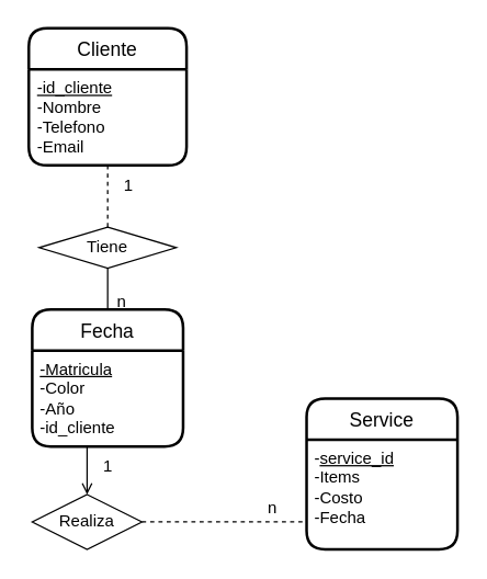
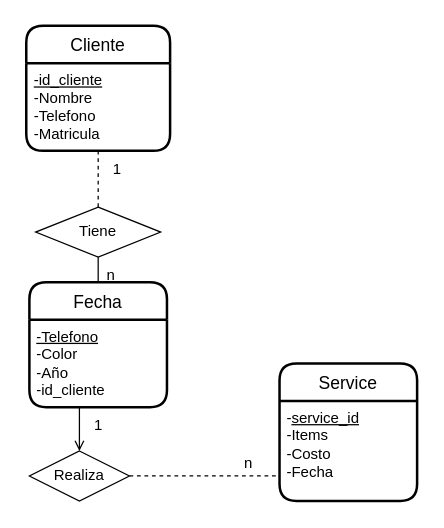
  <mxCell id="0" />
  <mxCell id="1" parent="0" />
  <mxCell id="2" style="edgeStyle=orthogonalEdgeStyle;rounded=0;orthogonalLoop=1;jettySize=auto;html=1;entryX=0.5;entryY=0;entryDx=0;entryDy=0;endArrow=none;endFill=0;exitX=0.5;exitY=1;exitDx=0;exitDy=0;dashed=1;" edge="1" parent="1" source="9" target="5"><mxGeometry relative="1" as="geometry"><mxPoint x="63" y="125" as="sourcePoint" /></mxGeometry></mxCell>
  <mxCell id="3" style="edgeStyle=orthogonalEdgeStyle;rounded=0;orthogonalLoop=1;jettySize=auto;html=1;entryX=0.5;entryY=0;entryDx=0;entryDy=0;endArrow=open;endFill=0;exitX=0.5;exitY=1;exitDx=0;exitDy=0;" edge="1" parent="1" source="11" target="7"><mxGeometry relative="1" as="geometry"><mxPoint x="63" y="295" as="sourcePoint" /></mxGeometry></mxCell>
  <mxCell id="4" style="edgeStyle=orthogonalEdgeStyle;rounded=0;orthogonalLoop=1;jettySize=auto;html=1;entryX=0.5;entryY=0;entryDx=0;entryDy=0;endArrow=none;endFill=0;" edge="1" parent="1" source="5" target="10"><mxGeometry relative="1" as="geometry"><mxPoint x="63" y="265" as="targetPoint" /></mxGeometry></mxCell>
- <mxCell id="5" value="Tiene" style="shape=rhombus;perimeter=rhombusPerimeter;whiteSpace=wrap;html=1;align=center;" vertex="1" parent="1"><mxGeometry x="28" y="165" width="100" height="30" as="geometry" /></mxCell>
+ <mxCell id="5" value="Tiene" style="shape=rhombus;perimeter=rhombusPerimeter;whiteSpace=wrap;html=1;align=center;" vertex="1" parent="1"><mxGeometry x="28" y="165" width="100" height="40" as="geometry" /></mxCell>
  <mxCell id="6" style="edgeStyle=orthogonalEdgeStyle;rounded=0;orthogonalLoop=1;jettySize=auto;html=1;entryX=0;entryY=0.75;entryDx=0;entryDy=0;endArrow=none;endFill=0;dashed=1;" edge="1" parent="1" source="7" target="17"><mxGeometry relative="1" as="geometry" /></mxCell>
  <mxCell id="7" value="Realiza" style="shape=rhombus;perimeter=rhombusPerimeter;whiteSpace=wrap;html=1;align=center;" vertex="1" parent="1"><mxGeometry x="23" y="360" width="80" height="40" as="geometry" /></mxCell>
  <mxCell id="8" value="Cliente" style="swimlane;childLayout=stackLayout;horizontal=1;startSize=30;horizontalStack=0;rounded=1;fontSize=14;fontStyle=0;strokeWidth=2;resizeParent=0;resizeLast=1;shadow=0;dashed=0;align=center;" vertex="1" parent="1"><mxGeometry x="20.5" y="20" width="115" height="100" as="geometry" /></mxCell>
- <mxCell id="9" value="&lt;u&gt;-id_cliente&lt;/u&gt;&lt;br&gt;-Nombre&lt;br&gt;-Telefono&lt;br&gt;-Email" style="align=left;strokeColor=none;fillColor=none;spacingLeft=4;fontSize=12;verticalAlign=top;resizable=0;rotatable=0;part=1;labelBorderColor=none;fontStyle=0;html=1;" vertex="1" parent="8"><mxGeometry y="30" width="115" height="70" as="geometry" /></mxCell>
+ <mxCell id="9" value="&lt;u&gt;-id_cliente&lt;/u&gt;&lt;br&gt;-Nombre&lt;br&gt;-Telefono&lt;br&gt;-Matricula" style="align=left;strokeColor=none;fillColor=none;spacingLeft=4;fontSize=12;verticalAlign=top;resizable=0;rotatable=0;part=1;labelBorderColor=none;fontStyle=0;html=1;" vertex="1" parent="8"><mxGeometry y="30" width="115" height="70" as="geometry" /></mxCell>
  <mxCell id="10" value="Fecha" style="swimlane;childLayout=stackLayout;horizontal=1;startSize=30;horizontalStack=0;rounded=1;fontSize=14;fontStyle=0;strokeWidth=2;resizeParent=0;resizeLast=1;shadow=0;dashed=0;align=center;" vertex="1" parent="1"><mxGeometry x="23" y="225" width="110" height="100" as="geometry" /></mxCell>
- <mxCell id="11" value="&lt;u&gt;-Matricula&lt;/u&gt;&lt;br&gt;-Color&lt;br&gt;-Año&lt;br&gt;-id_cliente" style="align=left;strokeColor=none;fillColor=none;spacingLeft=4;fontSize=12;verticalAlign=top;resizable=0;rotatable=0;part=1;html=1;" vertex="1" parent="10"><mxGeometry y="30" width="110" height="70" as="geometry" /></mxCell>
+ <mxCell id="11" value="&lt;u&gt;-Telefono&lt;/u&gt;&lt;br&gt;-Color&lt;br&gt;-Año&lt;br&gt;-id_cliente" style="align=left;strokeColor=none;fillColor=none;spacingLeft=4;fontSize=12;verticalAlign=top;resizable=0;rotatable=0;part=1;html=1;" vertex="1" parent="10"><mxGeometry y="30" width="110" height="70" as="geometry" /></mxCell>
  <mxCell id="12" value="1" style="text;html=1;align=center;verticalAlign=middle;resizable=0;points=[];autosize=1;strokeColor=none;fillColor=none;" vertex="1" parent="1"><mxGeometry x="63" y="325" width="30" height="30" as="geometry" /></mxCell>
  <mxCell id="13" value="n" style="text;html=1;align=center;verticalAlign=middle;resizable=0;points=[];autosize=1;strokeColor=none;fillColor=none;" vertex="1" parent="1"><mxGeometry x="183" y="355" width="30" height="30" as="geometry" /></mxCell>
  <mxCell id="14" value="1" style="text;html=1;align=center;verticalAlign=middle;resizable=0;points=[];autosize=1;strokeColor=none;fillColor=none;" vertex="1" parent="1"><mxGeometry x="78" y="120" width="30" height="30" as="geometry" /></mxCell>
  <mxCell id="15" value="n" style="text;html=1;align=center;verticalAlign=middle;resizable=0;points=[];autosize=1;strokeColor=none;fillColor=none;" vertex="1" parent="1"><mxGeometry x="73" y="205" width="30" height="30" as="geometry" /></mxCell>
  <mxCell id="16" value="Service" style="swimlane;childLayout=stackLayout;horizontal=1;startSize=30;horizontalStack=0;rounded=1;fontSize=14;fontStyle=0;strokeWidth=2;resizeParent=0;resizeLast=1;shadow=0;dashed=0;align=center;" vertex="1" parent="1"><mxGeometry x="223" y="290" width="110" height="110" as="geometry" /></mxCell>
  <mxCell id="17" value="-&lt;u&gt;service_id&lt;/u&gt;&lt;br&gt;-Items&lt;br&gt;-Costo&lt;br&gt;-Fecha" style="align=left;strokeColor=none;fillColor=none;spacingLeft=4;fontSize=12;verticalAlign=top;resizable=0;rotatable=0;part=1;html=1;" vertex="1" parent="16"><mxGeometry y="30" width="110" height="80" as="geometry" /></mxCell>
